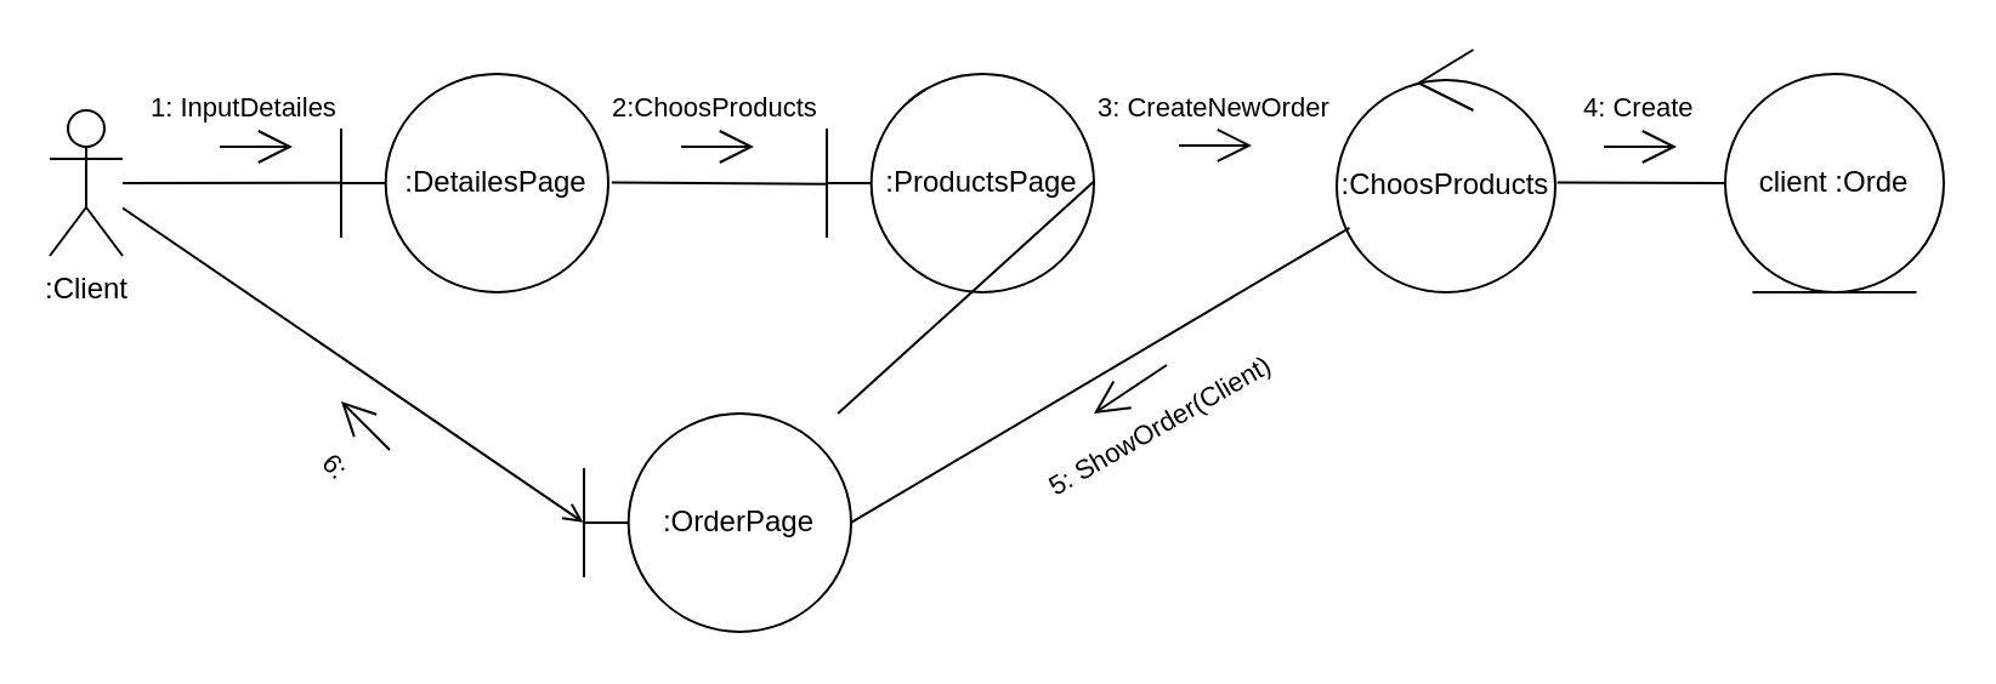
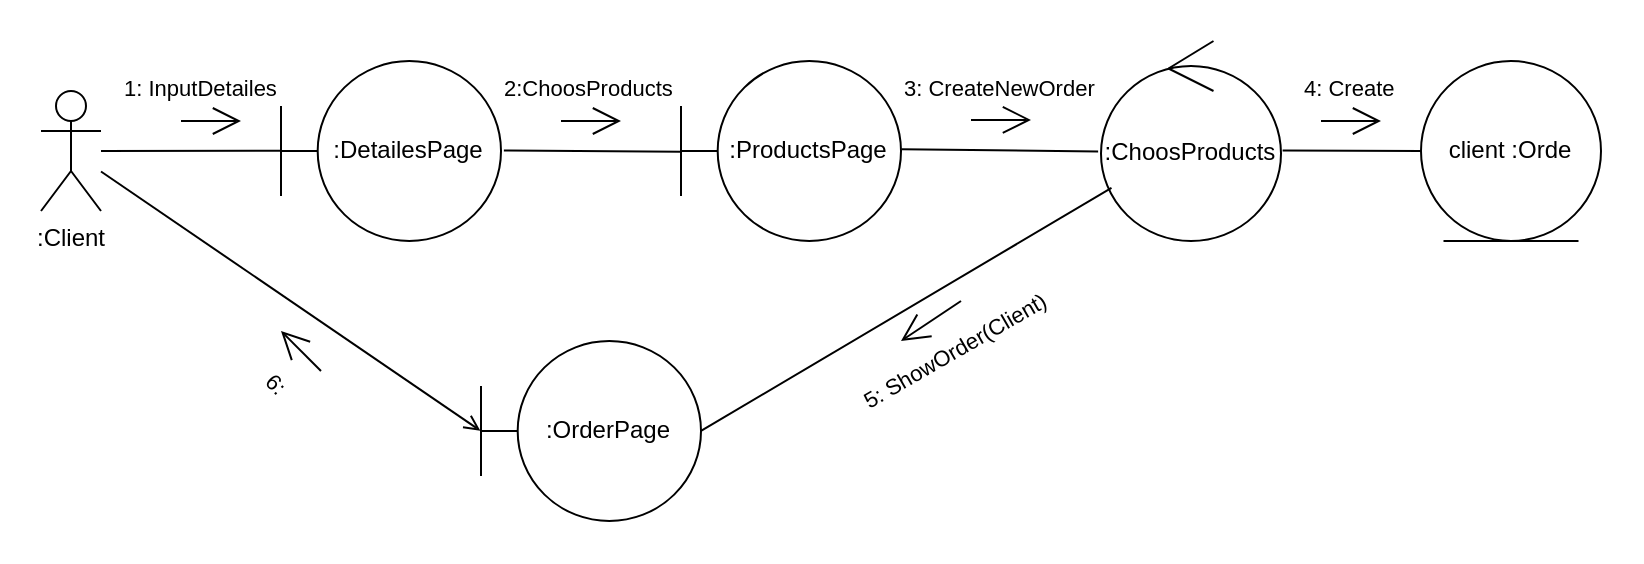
  <mxCell id="0" />
  <mxCell id="1" parent="0" />
  <mxCell id="2" value=":Client" style="shape=umlActor;verticalLabelPosition=bottom;verticalAlign=top;html=1;" vertex="1" parent="1"><mxGeometry x="20" y="45" width="30" height="60" as="geometry" /></mxCell>
  <mxCell id="3" value=":DetailesPage" style="shape=umlBoundary;whiteSpace=wrap;html=1;" vertex="1" parent="1"><mxGeometry x="140" y="30" width="110" height="90" as="geometry" /></mxCell>
  <mxCell id="4" value=":ProductsPage" style="shape=umlBoundary;whiteSpace=wrap;html=1;" vertex="1" parent="1"><mxGeometry x="340" y="30" width="110" height="90" as="geometry" /></mxCell>
  <mxCell id="5" value=":ChoosProducts" style="ellipse;shape=umlControl;whiteSpace=wrap;html=1;" vertex="1" parent="1"><mxGeometry x="550" y="20" width="90" height="100" as="geometry" /></mxCell>
  <mxCell id="6" value="client :Orde" style="ellipse;shape=umlEntity;whiteSpace=wrap;html=1;" vertex="1" parent="1"><mxGeometry x="710" y="30" width="90" height="90" as="geometry" /></mxCell>
  <mxCell id="7" value=":OrderPage" style="shape=umlBoundary;whiteSpace=wrap;html=1;" vertex="1" parent="1"><mxGeometry x="240" y="170" width="110" height="90" as="geometry" /></mxCell>
  <mxCell id="8" value="&lt;span style=&quot;color: rgb(0, 0, 0); font-family: Helvetica; font-size: 11px; font-style: normal; font-variant-ligatures: normal; font-variant-caps: normal; font-weight: 400; letter-spacing: normal; orphans: 2; text-align: center; text-indent: 0px; text-transform: none; widows: 2; word-spacing: 0px; -webkit-text-stroke-width: 0px; white-space: nowrap; background-color: rgb(255, 255, 255); text-decoration-thickness: initial; text-decoration-style: initial; text-decoration-color: initial; display: inline !important; float: none;&quot;&gt;1: InputDetailes&lt;/span&gt;" style="text;whiteSpace=wrap;html=1;" vertex="1" parent="1"><mxGeometry x="60" y="30" width="80" height="30" as="geometry" /></mxCell>
  <mxCell id="9" value="" style="endArrow=none;html=1;rounded=0;entryX=0;entryY=0.498;entryDx=0;entryDy=0;entryPerimeter=0;" edge="1" parent="1" source="2" target="3"><mxGeometry width="50" height="50" relative="1" as="geometry"><mxPoint x="90" y="60" as="sourcePoint" /><mxPoint x="140" y="10" as="targetPoint" /></mxGeometry></mxCell>
  <mxCell id="10" value="" style="endArrow=open;endFill=1;endSize=12;html=1;rounded=0;" edge="1" parent="1"><mxGeometry width="160" relative="1" as="geometry"><mxPoint x="90" y="60" as="sourcePoint" /><mxPoint x="120" y="60" as="targetPoint" /></mxGeometry></mxCell>
  <mxCell id="11" value="&lt;span style=&quot;color: rgb(0, 0, 0); font-family: Helvetica; font-size: 11px; font-style: normal; font-variant-ligatures: normal; font-variant-caps: normal; font-weight: 400; letter-spacing: normal; orphans: 2; text-align: center; text-indent: 0px; text-transform: none; widows: 2; word-spacing: 0px; -webkit-text-stroke-width: 0px; white-space: nowrap; background-color: rgb(255, 255, 255); text-decoration-thickness: initial; text-decoration-style: initial; text-decoration-color: initial; display: inline !important; float: none;&quot;&gt;2:ChoosProducts&lt;/span&gt;" style="text;whiteSpace=wrap;html=1;" vertex="1" parent="1"><mxGeometry x="250" y="30" width="90" height="30" as="geometry" /></mxCell>
  <mxCell id="12" value="" style="endArrow=none;html=1;rounded=0;entryX=0.002;entryY=0.504;entryDx=0;entryDy=0;entryPerimeter=0;exitX=1.013;exitY=0.497;exitDx=0;exitDy=0;exitPerimeter=0;" edge="1" parent="1" source="3" target="4"><mxGeometry width="50" height="50" relative="1" as="geometry"><mxPoint x="270" y="100" as="sourcePoint" /><mxPoint x="360" y="100" as="targetPoint" /></mxGeometry></mxCell>
  <mxCell id="13" value="" style="endArrow=open;endFill=1;endSize=12;html=1;rounded=0;" edge="1" parent="1"><mxGeometry width="160" relative="1" as="geometry"><mxPoint x="280" y="60" as="sourcePoint" /><mxPoint x="310" y="60" as="targetPoint" /></mxGeometry></mxCell>
  <mxCell id="14" value="&lt;span style=&quot;color: rgb(0, 0, 0); font-family: Helvetica; font-size: 11px; font-style: normal; font-variant-ligatures: normal; font-variant-caps: normal; font-weight: 400; letter-spacing: normal; orphans: 2; text-align: center; text-indent: 0px; text-transform: none; widows: 2; word-spacing: 0px; -webkit-text-stroke-width: 0px; white-space: nowrap; background-color: rgb(255, 255, 255); text-decoration-thickness: initial; text-decoration-style: initial; text-decoration-color: initial; display: inline !important; float: none;&quot;&gt;3: CreateNewOrder&lt;/span&gt;" style="text;whiteSpace=wrap;html=1;" vertex="1" parent="1"><mxGeometry x="450" y="30" width="100" height="30" as="geometry" /></mxCell>
- <mxCell id="15" value="" style="endArrow=none;html=1;rounded=0;exitX=1.002;exitY=0.49;exitDx=0;exitDy=0;exitPerimeter=0;" edge="1" parent="1" source="4" target="7"><mxGeometry width="50" height="50" relative="1" as="geometry"><mxPoint x="480" y="80" as="sourcePoint" /><mxPoint x="560" y="110" as="targetPoint" /></mxGeometry></mxCell>
+ <mxCell id="15" value="" style="endArrow=none;html=1;rounded=0;exitX=1.002;exitY=0.49;exitDx=0;exitDy=0;exitPerimeter=0;entryX=-0.016;entryY=0.553;entryDx=0;entryDy=0;entryPerimeter=0;" edge="1" parent="1" source="4" target="5"><mxGeometry width="50" height="50" relative="1" as="geometry"><mxPoint x="480" y="80" as="sourcePoint" /><mxPoint x="560" y="110" as="targetPoint" /></mxGeometry></mxCell>
  <mxCell id="16" value="" style="endArrow=open;endFill=1;endSize=12;html=1;rounded=0;" edge="1" parent="1"><mxGeometry width="160" relative="1" as="geometry"><mxPoint x="485" y="59.44" as="sourcePoint" /><mxPoint x="515" y="59.44" as="targetPoint" /></mxGeometry></mxCell>
  <mxCell id="17" value="&lt;span style=&quot;color: rgb(0, 0, 0); font-family: Helvetica; font-size: 11px; font-style: normal; font-variant-ligatures: normal; font-variant-caps: normal; font-weight: 400; letter-spacing: normal; orphans: 2; text-align: center; text-indent: 0px; text-transform: none; widows: 2; word-spacing: 0px; -webkit-text-stroke-width: 0px; white-space: nowrap; background-color: rgb(255, 255, 255); text-decoration-thickness: initial; text-decoration-style: initial; text-decoration-color: initial; display: inline !important; float: none;&quot;&gt;4: Create&lt;/span&gt;" style="text;whiteSpace=wrap;html=1;" vertex="1" parent="1"><mxGeometry x="650" y="30" width="50" height="30" as="geometry" /></mxCell>
  <mxCell id="18" value="" style="endArrow=none;html=1;rounded=0;exitX=1.009;exitY=0.548;exitDx=0;exitDy=0;exitPerimeter=0;entryX=0;entryY=0.5;entryDx=0;entryDy=0;" edge="1" parent="1" source="5" target="6"><mxGeometry width="50" height="50" relative="1" as="geometry"><mxPoint x="650" y="130" as="sourcePoint" /><mxPoint x="749" y="131" as="targetPoint" /></mxGeometry></mxCell>
  <mxCell id="19" value="" style="endArrow=open;endFill=1;endSize=12;html=1;rounded=0;" edge="1" parent="1"><mxGeometry width="160" relative="1" as="geometry"><mxPoint x="660" y="60" as="sourcePoint" /><mxPoint x="690" y="60" as="targetPoint" /></mxGeometry></mxCell>
  <mxCell id="20" value="&lt;span style=&quot;color: rgb(0, 0, 0); font-family: Helvetica; font-size: 11px; font-style: normal; font-variant-ligatures: normal; font-variant-caps: normal; font-weight: 400; letter-spacing: normal; orphans: 2; text-align: center; text-indent: 0px; text-transform: none; widows: 2; word-spacing: 0px; -webkit-text-stroke-width: 0px; white-space: nowrap; background-color: rgb(255, 255, 255); text-decoration-thickness: initial; text-decoration-style: initial; text-decoration-color: initial; display: inline !important; float: none;&quot;&gt;5: ShowOrder(Client)&lt;/span&gt;" style="text;whiteSpace=wrap;html=1;rotation=-30;" vertex="1" parent="1"><mxGeometry x="424" y="160" width="110" height="30" as="geometry" /></mxCell>
  <mxCell id="21" value="" style="endArrow=none;html=1;rounded=0;exitX=1.002;exitY=0.498;exitDx=0;exitDy=0;exitPerimeter=0;" edge="1" parent="1" source="7" target="5"><mxGeometry width="50" height="50" relative="1" as="geometry"><mxPoint x="424" y="200" as="sourcePoint" /><mxPoint x="514" y="200" as="targetPoint" /></mxGeometry></mxCell>
  <mxCell id="22" value="" style="endArrow=open;endFill=1;endSize=12;html=1;rounded=0;" edge="1" parent="1"><mxGeometry width="160" relative="1" as="geometry"><mxPoint x="480" y="150" as="sourcePoint" /><mxPoint x="450" y="170" as="targetPoint" /></mxGeometry></mxCell>
  <mxCell id="23" value="&lt;span style=&quot;color: rgb(0, 0, 0); font-family: Helvetica; font-size: 11px; font-style: normal; font-variant-ligatures: normal; font-variant-caps: normal; font-weight: 400; letter-spacing: normal; orphans: 2; text-align: center; text-indent: 0px; text-transform: none; widows: 2; word-spacing: 0px; -webkit-text-stroke-width: 0px; white-space: nowrap; background-color: rgb(255, 255, 255); text-decoration-thickness: initial; text-decoration-style: initial; text-decoration-color: initial; display: inline !important; float: none;&quot;&gt;6:&lt;/span&gt;" style="text;whiteSpace=wrap;html=1;rotation=45;" vertex="1" parent="1"><mxGeometry x="130" y="180" width="20" height="30" as="geometry" /></mxCell>
  <mxCell id="24" value="" style="endArrow=open;html=1;rounded=0;entryX=-0.003;entryY=0.498;entryDx=0;entryDy=0;entryPerimeter=0;" edge="1" parent="1" source="2" target="7"><mxGeometry width="50" height="50" relative="1" as="geometry"><mxPoint x="90" y="170" as="sourcePoint" /><mxPoint x="189" y="170" as="targetPoint" /></mxGeometry></mxCell>
  <mxCell id="25" value="" style="endArrow=open;endFill=1;endSize=12;html=1;rounded=0;" edge="1" parent="1"><mxGeometry width="160" relative="1" as="geometry"><mxPoint x="160" y="185" as="sourcePoint" /><mxPoint x="140" y="165" as="targetPoint" /></mxGeometry></mxCell>
